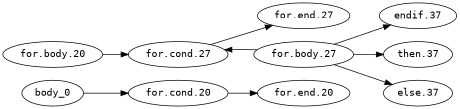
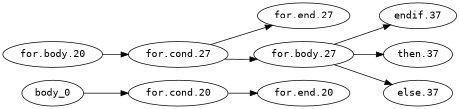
  digraph {
    fontname="DejaVu Sans Mono"
    rankdir=LR
    node [fontname="DejaVu Sans Mono"]
    edge [fontname="DejaVu Sans Mono"]
    n1 [label=body_0]
    "for.cond.20"
    "for.end.20"
    "for.body.20"
    "for.cond.27"
    "for.end.27"
    "for.body.27"
    "endif.37"
    "then.37"
    "else.37"
    n1 -> "for.cond.20"
    "for.cond.20" -> "for.end.20"
    "for.body.20" -> "for.cond.27"
    "for.cond.27" -> "for.end.27"
-   "for.body.27" -> "for.cond.27"
+   "for.cond.27" -> "for.body.27"
    "for.body.27" -> "endif.37"
    "for.body.27" -> "then.37"
    "for.body.27" -> "else.37"
  }
